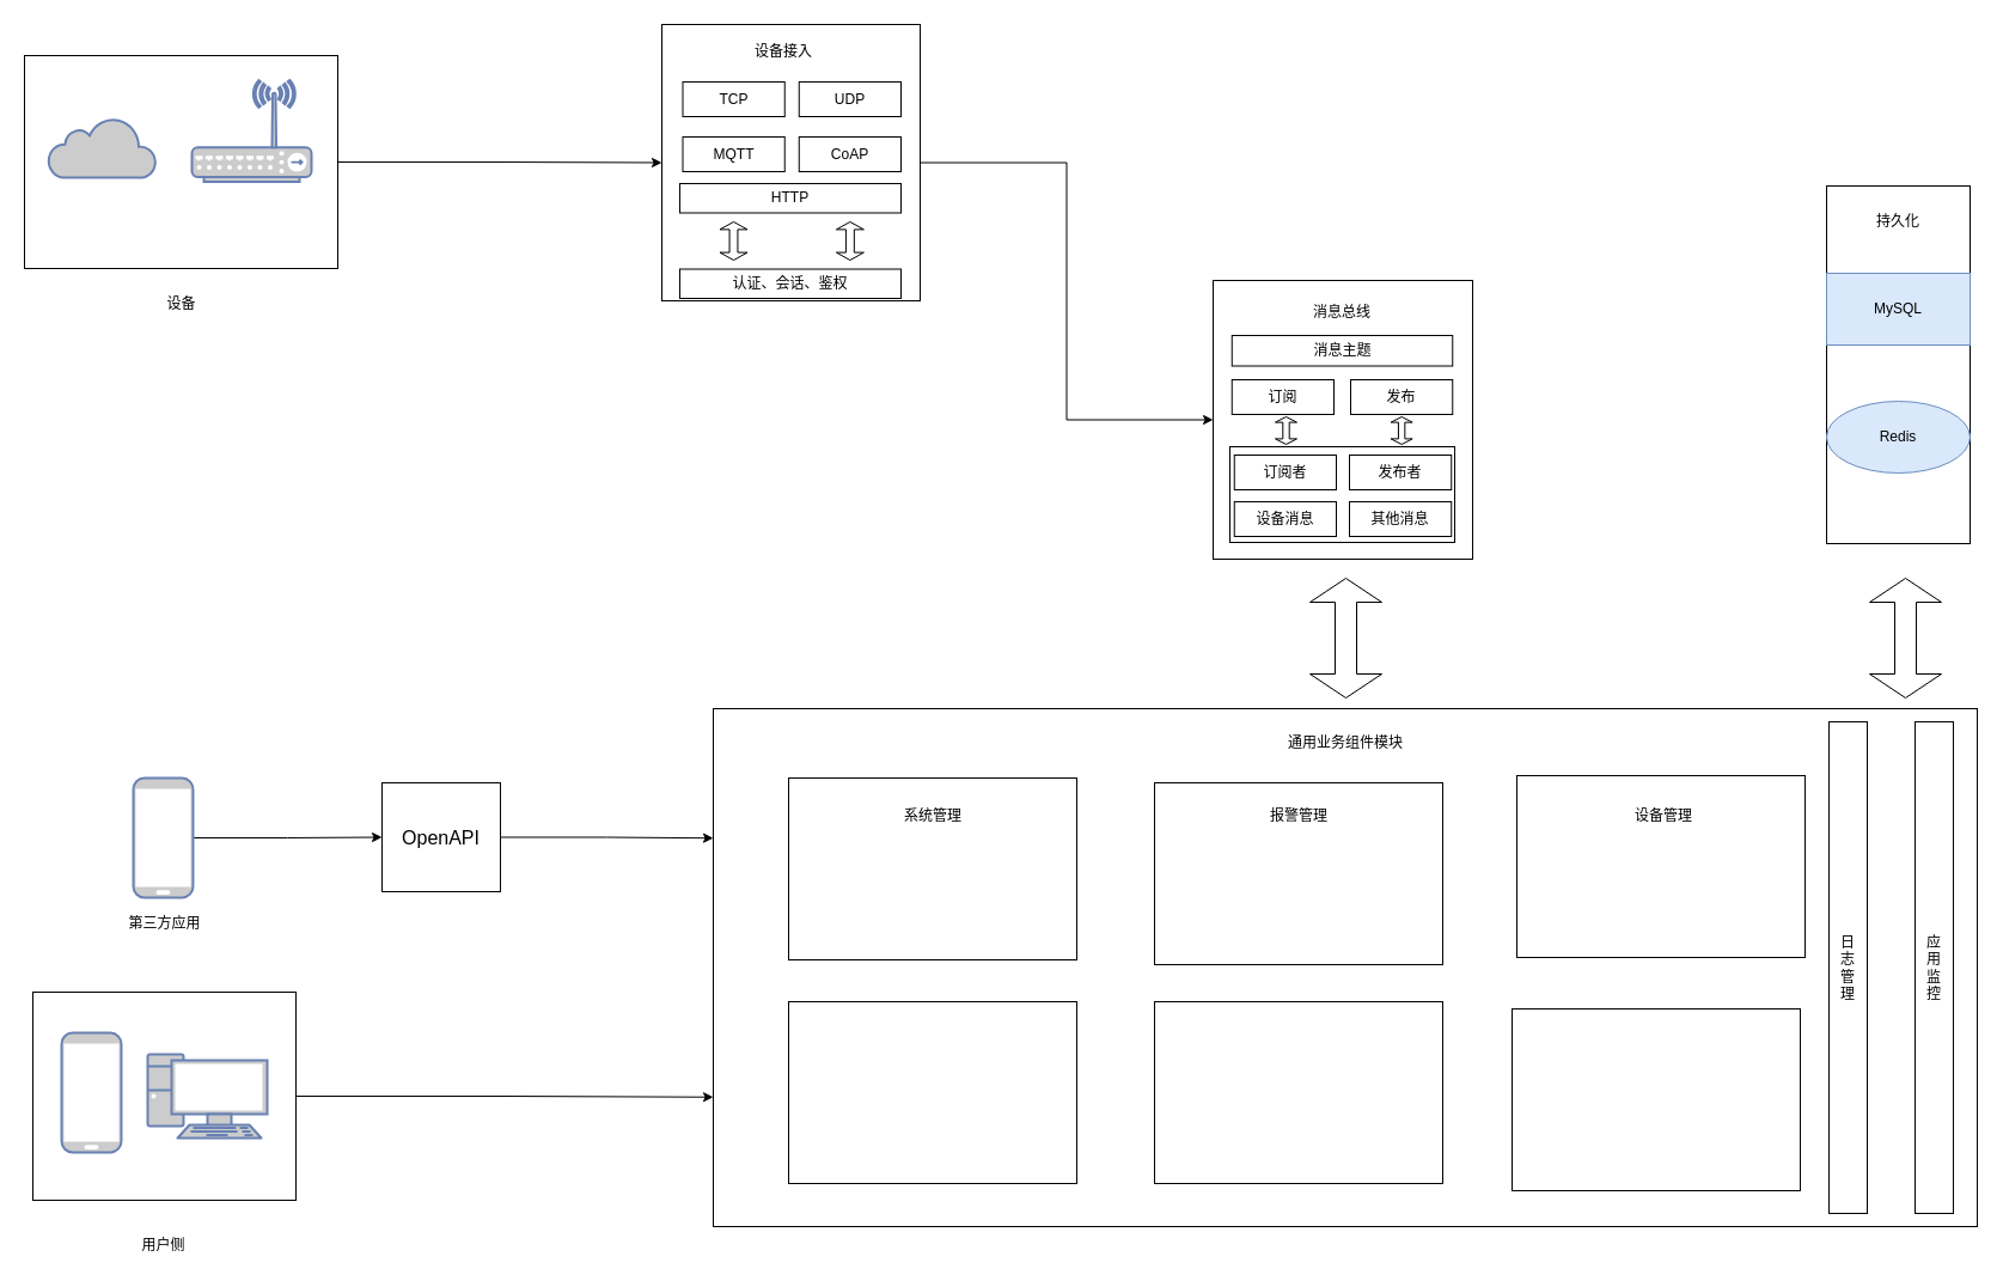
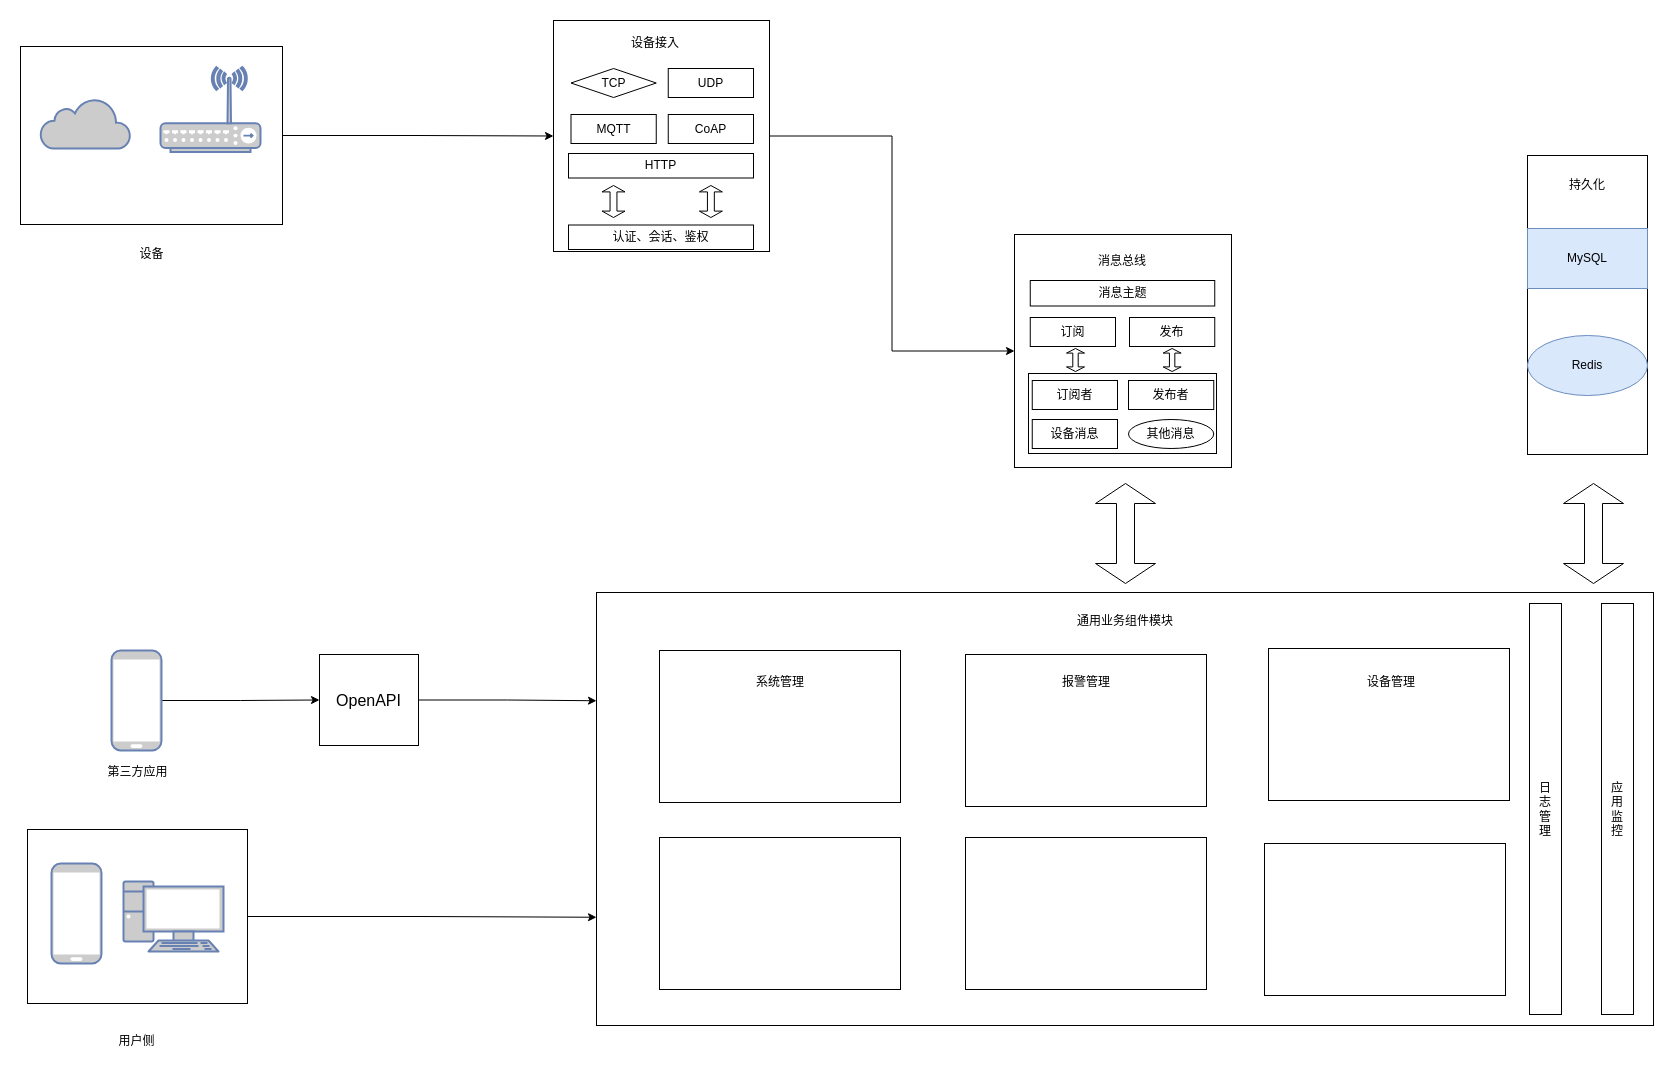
  <mxCell id="0" />
  <mxCell id="1" parent="0" />
  <mxCell id="2" style="edgeStyle=orthogonalEdgeStyle;rounded=0;orthogonalLoop=1;jettySize=auto;html=1;exitX=1;exitY=0.5;exitDx=0;exitDy=0;entryX=0;entryY=0.75;entryDx=0;entryDy=0;" edge="1" parent="1" source="18" target="3"><mxGeometry relative="1" as="geometry" /></mxCell>
  <mxCell id="3" value="" style="rounded=0;whiteSpace=wrap;html=1;" vertex="1" parent="1"><mxGeometry x="596" y="592" width="1057" height="433" as="geometry" /></mxCell>
  <mxCell id="4" value="通用业务组件模块" style="text;html=1;strokeColor=none;fillColor=none;align=center;verticalAlign=middle;whiteSpace=wrap;rounded=0;" vertex="1" parent="1"><mxGeometry x="1047.5" y="606" width="154" height="30" as="geometry" /></mxCell>
  <mxCell id="5" value="" style="rounded=0;whiteSpace=wrap;html=1;" vertex="1" parent="1"><mxGeometry x="659" y="650" width="241" height="152" as="geometry" /></mxCell>
  <mxCell id="6" value="日&lt;br&gt;志&lt;br&gt;管&lt;br&gt;理" style="rounded=0;whiteSpace=wrap;html=1;" vertex="1" parent="1"><mxGeometry x="1529" y="603" width="32" height="411" as="geometry" /></mxCell>
  <mxCell id="7" value="应&lt;br&gt;用&lt;br&gt;监&lt;br&gt;控" style="rounded=0;whiteSpace=wrap;html=1;" vertex="1" parent="1"><mxGeometry x="1601" y="603" width="32" height="411" as="geometry" /></mxCell>
  <mxCell id="8" value="" style="shape=doubleArrow;whiteSpace=wrap;html=1;direction=south;" vertex="1" parent="1"><mxGeometry x="1563" y="483" width="60" height="100" as="geometry" /></mxCell>
  <mxCell id="9" value="" style="rounded=0;whiteSpace=wrap;html=1;" vertex="1" parent="1"><mxGeometry x="965" y="654" width="241" height="152" as="geometry" /></mxCell>
  <mxCell id="10" value="" style="rounded=0;whiteSpace=wrap;html=1;" vertex="1" parent="1"><mxGeometry x="1268" y="648" width="241" height="152" as="geometry" /></mxCell>
  <mxCell id="11" value="" style="rounded=0;whiteSpace=wrap;html=1;" vertex="1" parent="1"><mxGeometry x="659" y="837" width="241" height="152" as="geometry" /></mxCell>
  <mxCell id="12" value="" style="rounded=0;whiteSpace=wrap;html=1;" vertex="1" parent="1"><mxGeometry x="965" y="837" width="241" height="152" as="geometry" /></mxCell>
  <mxCell id="13" value="" style="rounded=0;whiteSpace=wrap;html=1;" vertex="1" parent="1"><mxGeometry x="1264" y="843" width="241" height="152" as="geometry" /></mxCell>
  <mxCell id="14" style="edgeStyle=orthogonalEdgeStyle;rounded=0;orthogonalLoop=1;jettySize=auto;html=1;exitX=1;exitY=0.5;exitDx=0;exitDy=0;exitPerimeter=0;entryX=0;entryY=0.5;entryDx=0;entryDy=0;" edge="1" parent="1" source="23" target="16"><mxGeometry relative="1" as="geometry"><mxPoint x="319" y="698" as="targetPoint" /></mxGeometry></mxCell>
  <mxCell id="15" style="edgeStyle=orthogonalEdgeStyle;rounded=0;orthogonalLoop=1;jettySize=auto;html=1;exitX=1;exitY=0.5;exitDx=0;exitDy=0;entryX=0;entryY=0.25;entryDx=0;entryDy=0;" edge="1" parent="1" source="16" target="3"><mxGeometry relative="1" as="geometry" /></mxCell>
  <mxCell id="16" value="&lt;font style=&quot;font-size: 16px;&quot;&gt;OpenAPI&lt;/font&gt;" style="rounded=0;whiteSpace=wrap;html=1;" vertex="1" parent="1"><mxGeometry x="319" y="654" width="99" height="91" as="geometry" /></mxCell>
  <mxCell id="17" value="" style="group" vertex="1" connectable="0" parent="1"><mxGeometry x="27" y="829" width="220" height="225" as="geometry" /></mxCell>
  <mxCell id="18" value="" style="rounded=0;whiteSpace=wrap;html=1;" vertex="1" parent="17"><mxGeometry width="220" height="174" as="geometry" /></mxCell>
  <mxCell id="19" value="" style="fontColor=#0066CC;verticalAlign=top;verticalLabelPosition=bottom;labelPosition=center;align=center;html=1;outlineConnect=0;fillColor=#CCCCCC;strokeColor=#6881B3;gradientColor=none;gradientDirection=north;strokeWidth=2;shape=mxgraph.networks.mobile;" vertex="1" parent="17"><mxGeometry x="24" y="34" width="50" height="100" as="geometry" /></mxCell>
  <mxCell id="20" value="" style="fontColor=#0066CC;verticalAlign=top;verticalLabelPosition=bottom;labelPosition=center;align=center;html=1;outlineConnect=0;fillColor=#CCCCCC;strokeColor=#6881B3;gradientColor=none;gradientDirection=north;strokeWidth=2;shape=mxgraph.networks.pc;" vertex="1" parent="17"><mxGeometry x="96" y="52" width="100" height="70" as="geometry" /></mxCell>
  <mxCell id="21" value="用户侧" style="text;html=1;align=center;verticalAlign=middle;resizable=0;points=[];autosize=1;strokeColor=none;fillColor=none;" vertex="1" parent="17"><mxGeometry x="82" y="199" width="54" height="26" as="geometry" /></mxCell>
  <mxCell id="22" value="" style="group" vertex="1" connectable="0" parent="1"><mxGeometry x="98" y="650" width="78" height="135" as="geometry" /></mxCell>
  <mxCell id="23" value="" style="fontColor=#0066CC;verticalAlign=top;verticalLabelPosition=bottom;labelPosition=center;align=center;html=1;outlineConnect=0;fillColor=#CCCCCC;strokeColor=#6881B3;gradientColor=none;gradientDirection=north;strokeWidth=2;shape=mxgraph.networks.mobile;" vertex="1" parent="22"><mxGeometry x="13" width="50" height="100" as="geometry" /></mxCell>
  <mxCell id="24" value="第三方应用" style="text;html=1;align=center;verticalAlign=middle;resizable=0;points=[];autosize=1;strokeColor=none;fillColor=none;" vertex="1" parent="22"><mxGeometry y="109" width="78" height="26" as="geometry" /></mxCell>
  <mxCell id="25" value="" style="group" vertex="1" connectable="0" parent="1"><mxGeometry x="20" y="46" width="262" height="221" as="geometry" /></mxCell>
  <mxCell id="26" value="" style="rounded=0;whiteSpace=wrap;html=1;" vertex="1" parent="25"><mxGeometry width="262" height="178" as="geometry" /></mxCell>
  <mxCell id="27" value="" style="fontColor=#0066CC;verticalAlign=top;verticalLabelPosition=bottom;labelPosition=center;align=center;html=1;outlineConnect=0;fillColor=#CCCCCC;strokeColor=#6881B3;gradientColor=none;gradientDirection=north;strokeWidth=2;shape=mxgraph.networks.wireless_hub;" vertex="1" parent="25"><mxGeometry x="140" y="20.5" width="100" height="85" as="geometry" /></mxCell>
  <mxCell id="28" value="" style="html=1;outlineConnect=0;fillColor=#CCCCCC;strokeColor=#6881B3;gradientColor=none;gradientDirection=north;strokeWidth=2;shape=mxgraph.networks.cloud;fontColor=#ffffff;" vertex="1" parent="25"><mxGeometry x="20" y="52" width="90" height="50" as="geometry" /></mxCell>
  <mxCell id="29" value="设备" style="text;html=1;align=center;verticalAlign=middle;resizable=0;points=[];autosize=1;strokeColor=none;fillColor=none;" vertex="1" parent="25"><mxGeometry x="110" y="195" width="42" height="26" as="geometry" /></mxCell>
  <mxCell id="30" value="" style="group" vertex="1" connectable="0" parent="1"><mxGeometry x="1527" y="155" width="120" height="299" as="geometry" /></mxCell>
  <mxCell id="31" value="" style="rounded=0;whiteSpace=wrap;html=1;" vertex="1" parent="30"><mxGeometry width="120" height="299" as="geometry" /></mxCell>
  <mxCell id="32" value="持久化" style="text;html=1;strokeColor=none;fillColor=none;align=center;verticalAlign=middle;whiteSpace=wrap;rounded=0;" vertex="1" parent="30"><mxGeometry x="30" y="15" width="60" height="30" as="geometry" /></mxCell>
  <mxCell id="33" value="MySQL" style="rounded=0;whiteSpace=wrap;html=1;fillColor=#dae8fc;strokeColor=#6c8ebf;" vertex="1" parent="30"><mxGeometry y="73" width="120" height="60" as="geometry" /></mxCell>
  <mxCell id="34" value="Redis" style="ellipse;whiteSpace=wrap;html=1;fillColor=#dae8fc;strokeColor=#6c8ebf;" vertex="1" parent="30"><mxGeometry y="180" width="120" height="60" as="geometry" /></mxCell>
  <mxCell id="35" value="系统管理" style="text;html=1;strokeColor=none;fillColor=none;align=center;verticalAlign=middle;whiteSpace=wrap;rounded=0;" vertex="1" parent="1"><mxGeometry x="750" y="667" width="60" height="30" as="geometry" /></mxCell>
  <mxCell id="36" value="报警管理" style="text;html=1;strokeColor=none;fillColor=none;align=center;verticalAlign=middle;whiteSpace=wrap;rounded=0;" vertex="1" parent="1"><mxGeometry x="1055.5" y="667" width="60" height="30" as="geometry" /></mxCell>
  <mxCell id="37" value="设备管理" style="text;html=1;strokeColor=none;fillColor=none;align=center;verticalAlign=middle;whiteSpace=wrap;rounded=0;" vertex="1" parent="1"><mxGeometry x="1361" y="667" width="60" height="30" as="geometry" /></mxCell>
  <mxCell id="38" value="" style="group" vertex="1" connectable="0" parent="1"><mxGeometry x="1014" y="234" width="217" height="233" as="geometry" /></mxCell>
  <mxCell id="39" value="" style="rounded=0;whiteSpace=wrap;html=1;" vertex="1" parent="38"><mxGeometry width="217" height="233" as="geometry" /></mxCell>
  <mxCell id="40" value="消息总线" style="text;html=1;strokeColor=none;fillColor=none;align=center;verticalAlign=middle;whiteSpace=wrap;rounded=0;" vertex="1" parent="38"><mxGeometry x="78" y="12" width="60" height="30" as="geometry" /></mxCell>
  <mxCell id="41" value="消息主题" style="rounded=0;whiteSpace=wrap;html=1;" vertex="1" parent="38"><mxGeometry x="15.75" y="46" width="184.5" height="25.5" as="geometry" /></mxCell>
  <mxCell id="42" value="订阅" style="rounded=0;whiteSpace=wrap;html=1;" vertex="1" parent="38"><mxGeometry x="15.75" y="83" width="85.25" height="29" as="geometry" /></mxCell>
  <mxCell id="43" value="发布" style="rounded=0;whiteSpace=wrap;html=1;" vertex="1" parent="38"><mxGeometry x="115" y="83" width="85.25" height="29" as="geometry" /></mxCell>
  <mxCell id="44" value="" style="group" vertex="1" connectable="0" parent="38"><mxGeometry x="14" y="139" width="203" height="93" as="geometry" /></mxCell>
  <mxCell id="45" value="" style="rounded=0;whiteSpace=wrap;html=1;" vertex="1" parent="44"><mxGeometry width="188" height="80" as="geometry" /></mxCell>
  <mxCell id="46" value="订阅者" style="rounded=0;whiteSpace=wrap;html=1;" vertex="1" parent="44"><mxGeometry x="3.75" y="7" width="85.25" height="29" as="geometry" /></mxCell>
  <mxCell id="47" value="发布者" style="rounded=0;whiteSpace=wrap;html=1;" vertex="1" parent="44"><mxGeometry x="100" y="7" width="85.25" height="29" as="geometry" /></mxCell>
  <mxCell id="48" value="设备消息" style="rounded=0;whiteSpace=wrap;html=1;" vertex="1" parent="44"><mxGeometry x="3.75" y="46" width="85.25" height="29" as="geometry" /></mxCell>
- <mxCell id="49" value="其他消息" style="rounded=0;whiteSpace=wrap;html=1;" vertex="1" parent="44"><mxGeometry x="100" y="46" width="85.25" height="29" as="geometry" /></mxCell>
+ <mxCell id="49" value="其他消息" style="ellipse;whiteSpace=wrap;html=1;" vertex="1" parent="44"><mxGeometry x="100" y="46" width="85.25" height="29" as="geometry" /></mxCell>
  <mxCell id="50" value="" style="shape=doubleArrow;direction=south;whiteSpace=wrap;html=1;" vertex="1" parent="38"><mxGeometry x="52" y="114" width="18" height="23" as="geometry" /></mxCell>
  <mxCell id="51" value="" style="shape=doubleArrow;direction=south;whiteSpace=wrap;html=1;" vertex="1" parent="38"><mxGeometry x="148.63" y="114" width="18" height="23" as="geometry" /></mxCell>
  <mxCell id="52" value="" style="shape=doubleArrow;direction=south;whiteSpace=wrap;html=1;" vertex="1" parent="1"><mxGeometry x="1095" y="483" width="60" height="100" as="geometry" /></mxCell>
  <mxCell id="53" value="" style="group" vertex="1" connectable="0" parent="1"><mxGeometry x="553" y="24" width="216" height="231" as="geometry" /></mxCell>
  <mxCell id="54" value="" style="rounded=0;whiteSpace=wrap;html=1;" vertex="1" parent="53"><mxGeometry y="-4" width="216" height="231" as="geometry" /></mxCell>
  <mxCell id="55" value="设备接入" style="text;html=1;strokeColor=none;fillColor=none;align=center;verticalAlign=middle;whiteSpace=wrap;rounded=0;" vertex="1" parent="53"><mxGeometry x="71.5" y="4" width="60" height="30" as="geometry" /></mxCell>
  <mxCell id="56" value="认证、会话、鉴权" style="rounded=0;whiteSpace=wrap;html=1;" vertex="1" parent="53"><mxGeometry x="15" y="200.5" width="185" height="24.5" as="geometry" /></mxCell>
  <mxCell id="57" value="HTTP" style="rounded=0;whiteSpace=wrap;html=1;" vertex="1" parent="53"><mxGeometry x="15" y="129" width="185" height="24.5" as="geometry" /></mxCell>
  <mxCell id="58" value="MQTT" style="rounded=0;whiteSpace=wrap;html=1;" vertex="1" parent="53"><mxGeometry x="17.5" y="90" width="85.25" height="29" as="geometry" /></mxCell>
  <mxCell id="59" value="CoAP" style="rounded=0;whiteSpace=wrap;html=1;" vertex="1" parent="53"><mxGeometry x="114.75" y="90" width="85.25" height="29" as="geometry" /></mxCell>
- <mxCell id="60" value="TCP" style="rounded=0;whiteSpace=wrap;html=1;" vertex="1" parent="53"><mxGeometry x="17.5" y="44" width="85.25" height="29" as="geometry" /></mxCell>
+ <mxCell id="60" value="TCP" style="rhombus;whiteSpace=wrap;html=1;" vertex="1" parent="53"><mxGeometry x="17.5" y="44" width="85.25" height="29" as="geometry" /></mxCell>
  <mxCell id="61" value="UDP" style="rounded=0;whiteSpace=wrap;html=1;" vertex="1" parent="53"><mxGeometry x="114.75" y="44" width="85.25" height="29" as="geometry" /></mxCell>
  <mxCell id="62" value="" style="shape=doubleArrow;direction=south;whiteSpace=wrap;html=1;" vertex="1" parent="53"><mxGeometry x="48.5" y="161" width="23" height="32" as="geometry" /></mxCell>
  <mxCell id="63" value="" style="shape=doubleArrow;direction=south;whiteSpace=wrap;html=1;" vertex="1" parent="53"><mxGeometry x="145.88" y="161" width="23" height="32" as="geometry" /></mxCell>
  <mxCell id="64" style="edgeStyle=orthogonalEdgeStyle;rounded=0;orthogonalLoop=1;jettySize=auto;html=1;exitX=1;exitY=0.5;exitDx=0;exitDy=0;" edge="1" parent="1" source="26" target="54"><mxGeometry relative="1" as="geometry" /></mxCell>
  <mxCell id="65" style="edgeStyle=orthogonalEdgeStyle;rounded=0;orthogonalLoop=1;jettySize=auto;html=1;exitX=1;exitY=0.5;exitDx=0;exitDy=0;" edge="1" parent="1" source="54" target="39"><mxGeometry relative="1" as="geometry" /></mxCell>
